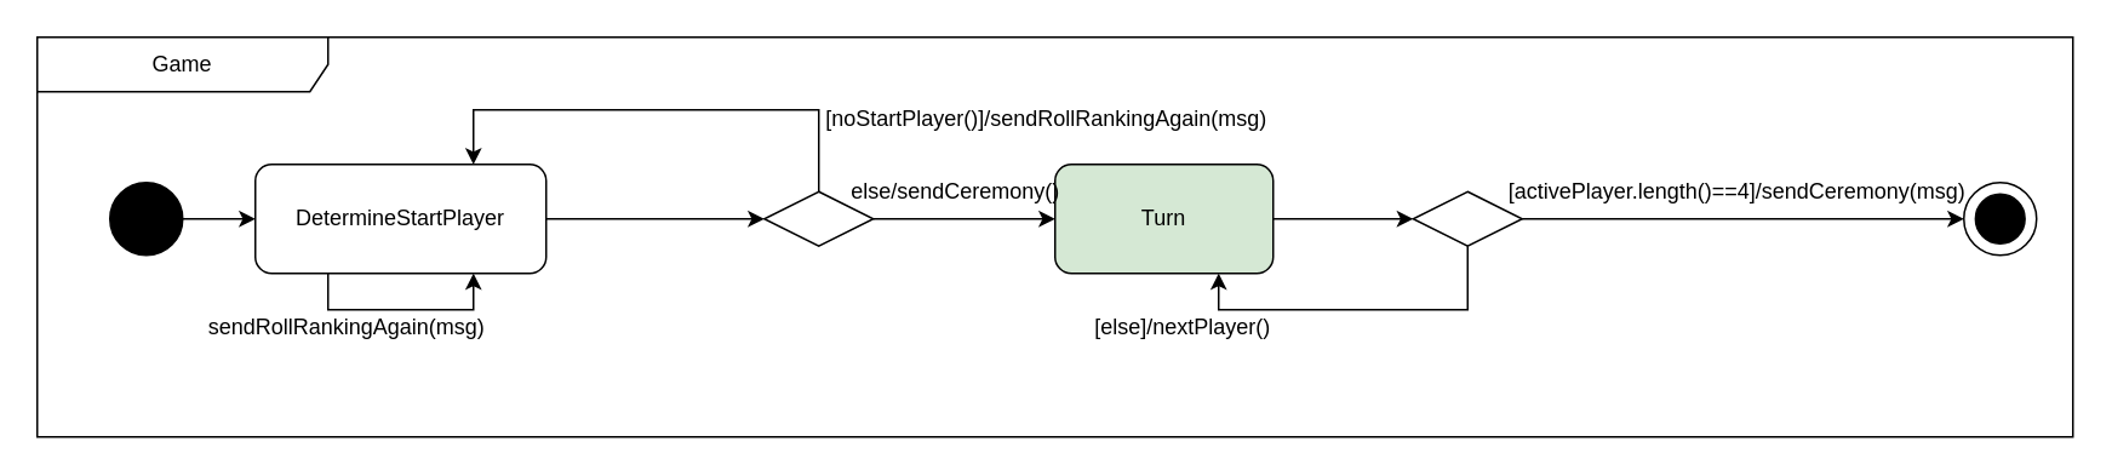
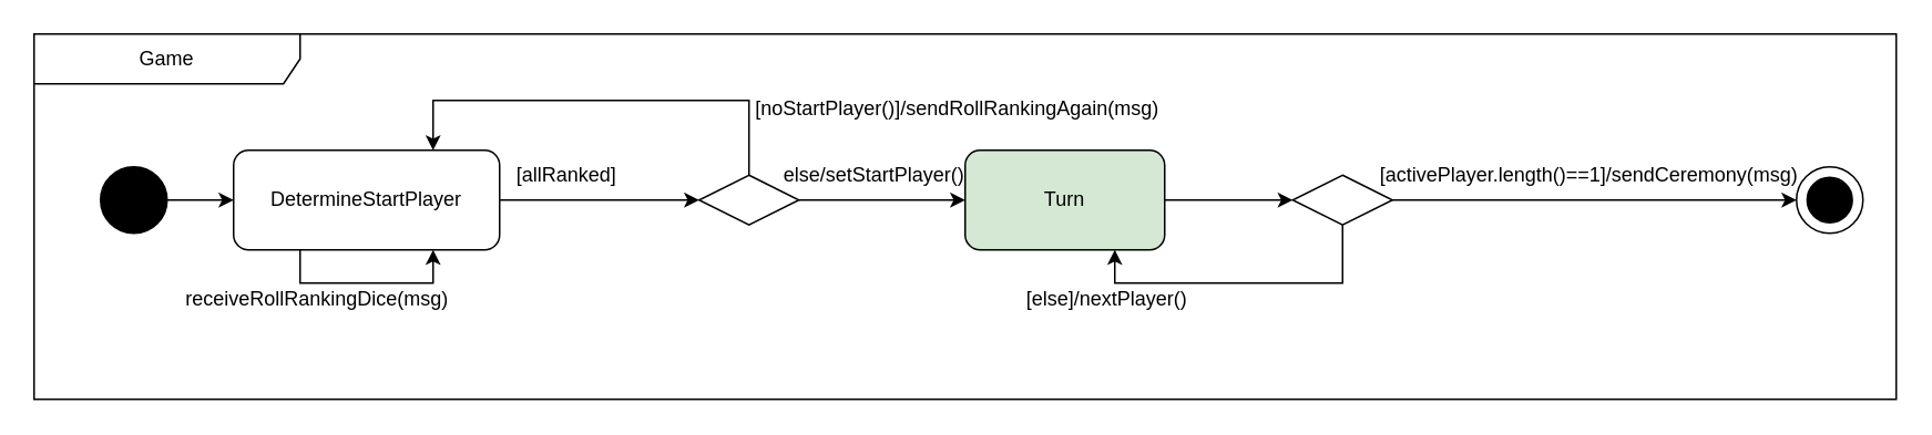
  <mxCell id="0" />
  <mxCell id="1" parent="0" />
  <mxCell id="2" value="Game" style="shape=umlFrame;whiteSpace=wrap;html=1;pointerEvents=0;recursiveResize=0;container=1;collapsible=0;width=160;" parent="1" vertex="1"><mxGeometry y="20" width="1120" height="220" as="geometry" x="20" /></mxCell>
  <mxCell id="3" style="edgeStyle=orthogonalEdgeStyle;rounded=0;orthogonalLoop=1;jettySize=auto;html=1;exitX=1;exitY=0.5;exitDx=0;exitDy=0;entryX=0;entryY=0.5;entryDx=0;entryDy=0;" parent="2" source="4" target="12" edge="1"><mxGeometry relative="1" as="geometry" /></mxCell>
  <mxCell id="4" value="" style="ellipse;whiteSpace=wrap;html=1;aspect=fixed;fillColor=#000000;" parent="2" vertex="1"><mxGeometry x="40" y="80" width="40" height="40" as="geometry" /></mxCell>
  <mxCell id="5" value="" style="group" parent="2" vertex="1" connectable="0"><mxGeometry x="1060" y="80" width="40" height="40" as="geometry" /></mxCell>
  <mxCell id="6" value="" style="ellipse;whiteSpace=wrap;html=1;aspect=fixed;" parent="5" vertex="1"><mxGeometry width="40" height="40" as="geometry" /></mxCell>
  <mxCell id="7" value="" style="ellipse;whiteSpace=wrap;html=1;aspect=fixed;fillColor=#000000;" parent="5" vertex="1"><mxGeometry x="6.41" y="6.41" width="27.18" height="27.18" as="geometry" /></mxCell>
  <mxCell id="8" style="edgeStyle=orthogonalEdgeStyle;rounded=0;orthogonalLoop=1;jettySize=auto;html=1;entryX=0;entryY=0.5;entryDx=0;entryDy=0;" parent="2" source="10" target="6" edge="1"><mxGeometry relative="1" as="geometry" /></mxCell>
  <mxCell id="9" style="edgeStyle=orthogonalEdgeStyle;rounded=0;orthogonalLoop=1;jettySize=auto;html=1;exitX=0.5;exitY=1;exitDx=0;exitDy=0;entryX=0.75;entryY=1;entryDx=0;entryDy=0;" parent="2" source="10" target="16" edge="1"><mxGeometry relative="1" as="geometry" /></mxCell>
  <mxCell id="10" value="" style="rhombus;whiteSpace=wrap;html=1;" parent="2" vertex="1"><mxGeometry x="757" y="85" width="60" height="30" as="geometry" /></mxCell>
  <mxCell id="11" style="edgeStyle=orthogonalEdgeStyle;rounded=0;orthogonalLoop=1;jettySize=auto;html=1;exitX=1;exitY=0.5;exitDx=0;exitDy=0;entryX=0;entryY=0.5;entryDx=0;entryDy=0;" edge="1" parent="2" source="12" target="19"><mxGeometry relative="1" as="geometry" /></mxCell>
  <mxCell id="12" value="DetermineStartPlayer" style="rounded=1;whiteSpace=wrap;html=1;" parent="2" vertex="1"><mxGeometry x="120" y="70" width="160" height="60" as="geometry" /></mxCell>
- <mxCell id="13" value="[activePlayer.length()==4]/sendCeremony(msg)" style="text;html=1;align=center;verticalAlign=middle;resizable=0;points=[];autosize=1;strokeColor=none;fillColor=none;" parent="2" vertex="1"><mxGeometry x="800" y="70" width="270" height="30" as="geometry" /></mxCell>
+ <mxCell id="13" value="[activePlayer.length()==1]/sendCeremony(msg)" style="text;html=1;align=center;verticalAlign=middle;resizable=0;points=[];autosize=1;strokeColor=none;fillColor=none;" parent="2" vertex="1"><mxGeometry x="800" y="70" width="270" height="30" as="geometry" /></mxCell>
  <mxCell id="14" style="edgeStyle=orthogonalEdgeStyle;rounded=0;orthogonalLoop=1;jettySize=auto;html=1;entryX=0;entryY=0.5;entryDx=0;entryDy=0;exitX=1;exitY=0.5;exitDx=0;exitDy=0;" parent="2" source="16" target="10" edge="1"><mxGeometry relative="1" as="geometry"><mxPoint x="700" y="95" as="sourcePoint" /></mxGeometry></mxCell>
- <mxCell id="15" value="[else]/nextPlayer()" style="text;html=1;align=center;verticalAlign=middle;resizable=0;points=[];autosize=1;strokeColor=none;fillColor=none;" parent="2" vertex="1"><mxGeometry x="570" y="145" width="120" height="30" as="geometry" /></mxCell>
+ <mxCell id="15" value="[else]/nextPlayer()" style="text;html=1;align=center;verticalAlign=middle;resizable=0;points=[];autosize=1;strokeColor=none;fillColor=none;" parent="2" vertex="1"><mxGeometry x="585" y="145" width="120" height="30" as="geometry" /></mxCell>
  <mxCell id="16" value="Turn" style="rounded=1;whiteSpace=wrap;html=1;fillColor=#d5e8d4;" parent="2" vertex="1"><mxGeometry x="560" y="70" width="120" height="60" as="geometry" /></mxCell>
  <mxCell id="17" style="edgeStyle=orthogonalEdgeStyle;rounded=0;orthogonalLoop=1;jettySize=auto;html=1;exitX=1;exitY=0.5;exitDx=0;exitDy=0;entryX=0;entryY=0.5;entryDx=0;entryDy=0;" edge="1" parent="2" source="19" target="16"><mxGeometry relative="1" as="geometry" /></mxCell>
  <mxCell id="18" style="edgeStyle=orthogonalEdgeStyle;rounded=0;orthogonalLoop=1;jettySize=auto;html=1;exitX=0.5;exitY=0;exitDx=0;exitDy=0;entryX=0.75;entryY=0;entryDx=0;entryDy=0;" edge="1" parent="2" source="19" target="12"><mxGeometry relative="1" as="geometry"><Array as="points"><mxPoint x="430" y="40" /><mxPoint x="240" y="40" /></Array></mxGeometry></mxCell>
  <mxCell id="19" value="" style="rhombus;whiteSpace=wrap;html=1;" vertex="1" parent="2"><mxGeometry x="400" y="85" width="60" height="30" as="geometry" /></mxCell>
  <mxCell id="20" style="edgeStyle=orthogonalEdgeStyle;rounded=0;orthogonalLoop=1;jettySize=auto;html=1;exitX=0.25;exitY=1;exitDx=0;exitDy=0;entryX=0.75;entryY=1;entryDx=0;entryDy=0;" edge="1" parent="2" source="12" target="12"><mxGeometry relative="1" as="geometry" /></mxCell>
- <mxCell id="21" value="sendRollRankingAgain(msg)" style="text;html=1;align=center;verticalAlign=middle;resizable=0;points=[];autosize=1;strokeColor=none;fillColor=none;" vertex="1" parent="2"><mxGeometry x="80" y="145" width="180" height="30" as="geometry" /></mxCell>
- <mxCell id="22" value="else/sendCeremony()" style="text;html=1;align=center;verticalAlign=middle;resizable=0;points=[];autosize=1;strokeColor=none;fillColor=none;" vertex="1" parent="2"><mxGeometry x="440" y="70" width="130" height="30" as="geometry" /></mxCell>
+ <mxCell id="21" value="receiveRollRankingDice(msg)" style="text;html=1;align=center;verticalAlign=middle;resizable=0;points=[];autosize=1;strokeColor=none;fillColor=none;" vertex="1" parent="2"><mxGeometry x="80" y="145" width="180" height="30" as="geometry" /></mxCell>
+ <mxCell id="22" value="else/setStartPlayer()" style="text;html=1;align=center;verticalAlign=middle;resizable=0;points=[];autosize=1;strokeColor=none;fillColor=none;" vertex="1" parent="2"><mxGeometry x="440" y="70" width="130" height="30" as="geometry" /></mxCell>
  <mxCell id="23" value="[noStartPlayer()]/sendRollRankingAgain(msg)" style="text;html=1;align=center;verticalAlign=middle;resizable=0;points=[];autosize=1;strokeColor=none;fillColor=none;" vertex="1" parent="2"><mxGeometry x="420" y="30" width="270" height="30" as="geometry" /></mxCell>
+ <mxCell id="24" value="[allRanked]" style="text;html=1;align=center;verticalAlign=middle;resizable=0;points=[];autosize=1;strokeColor=none;fillColor=none;" vertex="1" parent="2"><mxGeometry x="280" y="70" width="80" height="30" as="geometry" /></mxCell>
